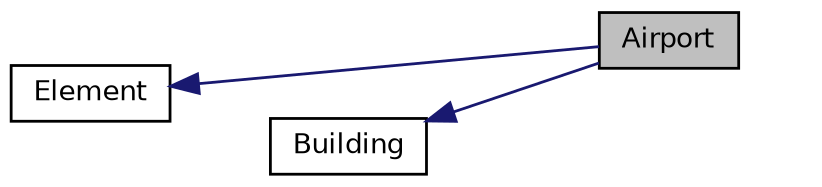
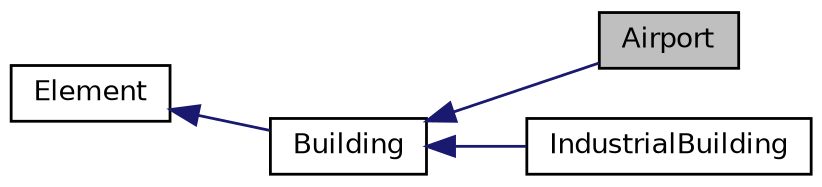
  digraph {
    rankdir=LR
    node [color=black fillcolor=white fontname=Helvetica fontsize=10 shape=record style=filled]
    edge [color=midnightblue dir=back fontname=Helvetica fontsize=10 labelfontname=Helvetica labelfontsize=10 style=solid]
    n1 [fillcolor=grey75 fontcolor=black height=0.2 label=Airport width=0.4]
+   n2 [height=0.2 label=IndustrialBuilding width=0.4]
    n3 [height=0.2 label=Building width=0.4]
    n4 [height=0.2 label=Element width=0.4]
    n3 -> n1
-   n4 -> n1
+   n3 -> n2
+   n4 -> n3
  }
